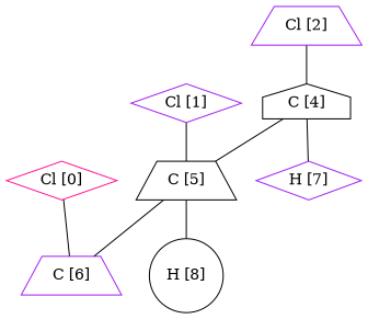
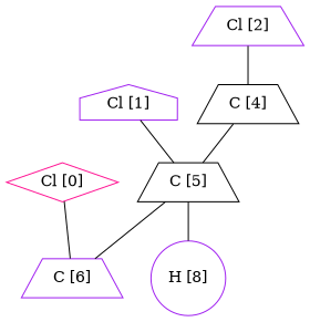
  graph {
    node [color=purple shape=trapezium]
    n1 [color=deeppink label="Cl [0]" shape=diamond]
    n2 [label="C [6]"]
-   n3 [label="Cl [1]" shape=diamond]
+   n3 [label="Cl [1]" shape=house]
    n4 [color=black label="C [5]"]
-   n5 [color=black label="H [8]" shape=circle]
+   n5 [label="H [8]" shape=circle]
    n6 [label="Cl [2]"]
-   n7 [color=black label="C [4]" shape=house]
-   n8 [label="H [7]" shape=diamond]
+   n7 [color=black label="C [4]"]
    n1 -- n2
    n3 -- n4
    n4 -- n2
    n4 -- n5
    n6 -- n7
    n7 -- n4
-   n7 -- n8
  }
